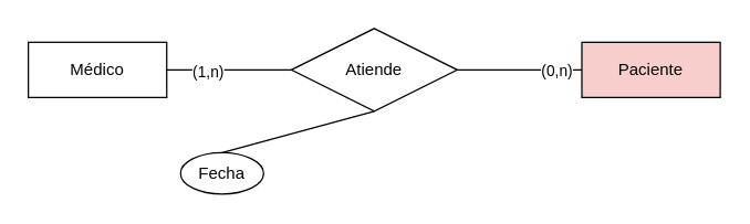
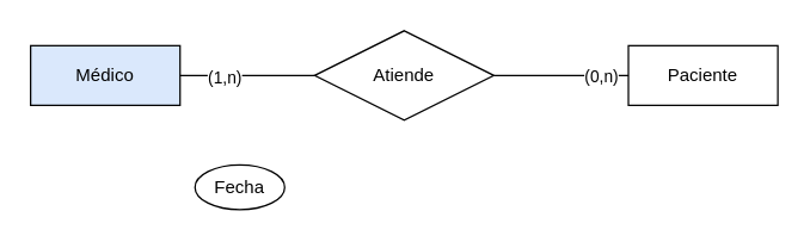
  <mxCell id="0" />
  <mxCell id="1" parent="0" />
- <mxCell id="2" value="Médico" style="whiteSpace=wrap;html=1;align=center;" vertex="1" parent="1"><mxGeometry y="30" width="100" height="40" as="geometry" x="20" /></mxCell>
- <mxCell id="3" value="Paciente" style="whiteSpace=wrap;html=1;align=center;fillColor=#f8cecc;" vertex="1" parent="1"><mxGeometry x="420" y="30" width="100" height="40" as="geometry" /></mxCell>
+ <mxCell id="2" value="Médico" style="whiteSpace=wrap;html=1;align=center;fillColor=#dae8fc;" vertex="1" parent="1"><mxGeometry y="30" width="100" height="40" as="geometry" x="20" /></mxCell>
+ <mxCell id="3" value="Paciente" style="whiteSpace=wrap;html=1;align=center;" vertex="1" parent="1"><mxGeometry x="420" y="30" width="100" height="40" as="geometry" /></mxCell>
  <mxCell id="4" value="Atiende" style="shape=rhombus;perimeter=rhombusPerimeter;whiteSpace=wrap;html=1;align=center;" vertex="1" parent="1"><mxGeometry x="210" y="20" width="120" height="60" as="geometry" /></mxCell>
  <mxCell id="5" value="" style="endArrow=none;html=1;rounded=0;" edge="1" parent="1"><mxGeometry relative="1" as="geometry"><mxPoint x="120" y="50" as="sourcePoint" /><mxPoint x="210" y="50" as="targetPoint" /></mxGeometry></mxCell>
  <mxCell id="6" value="(1,n)" style="edgeLabel;html=1;align=center;verticalAlign=middle;resizable=0;points=[];" vertex="1" connectable="0" parent="5"><mxGeometry x="-0.356" y="-1" relative="1" as="geometry"><mxPoint as="offset" /></mxGeometry></mxCell>
  <mxCell id="7" value="" style="endArrow=none;html=1;rounded=0;exitX=1;exitY=0.5;exitDx=0;exitDy=0;" edge="1" parent="1" source="4"><mxGeometry relative="1" as="geometry"><mxPoint x="220" y="50" as="sourcePoint" /><mxPoint x="420" y="50" as="targetPoint" /></mxGeometry></mxCell>
  <mxCell id="8" value="(0,n)" style="edgeLabel;html=1;align=center;verticalAlign=middle;resizable=0;points=[];" vertex="1" connectable="0" parent="7"><mxGeometry x="0.578" relative="1" as="geometry"><mxPoint as="offset" /></mxGeometry></mxCell>
  <mxCell id="9" value="Fecha" style="ellipse;whiteSpace=wrap;html=1;align=center;" vertex="1" parent="1"><mxGeometry x="130" y="110" width="60" height="30" as="geometry" /></mxCell>
- <mxCell id="10" value="" style="endArrow=none;html=1;rounded=0;entryX=0.5;entryY=1;entryDx=0;entryDy=0;exitX=0.5;exitY=0;exitDx=0;exitDy=0;" edge="1" parent="1" source="9" target="4"><mxGeometry relative="1" as="geometry"><mxPoint x="150" y="140" as="sourcePoint" /><mxPoint x="310" y="140" as="targetPoint" /></mxGeometry></mxCell>
